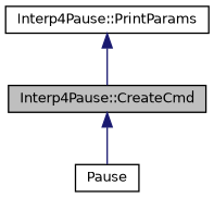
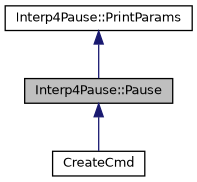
  digraph {
    rankdir=TB
    node [color=black fillcolor=white fontname=Helvetica fontsize=10 shape=record style=filled]
    edge [color=midnightblue dir=back fontname=Helvetica fontsize=10 labelfontname=Helvetica labelfontsize=10 style=solid]
-   n1 [fillcolor=grey75 fontcolor=black height=0.2 label="Interp4Pause::CreateCmd" width=0.4]
-   n2 [height=0.2 label=Pause width=0.4]
+   n1 [fillcolor=grey75 fontcolor=black height=0.2 label="Interp4Pause::Pause" width=0.4]
+   n2 [height=0.2 label=CreateCmd width=0.4]
    n3 [height=0.2 label="Interp4Pause::PrintParams" width=0.4]
    n1 -> n2
    n3 -> n1
  }
